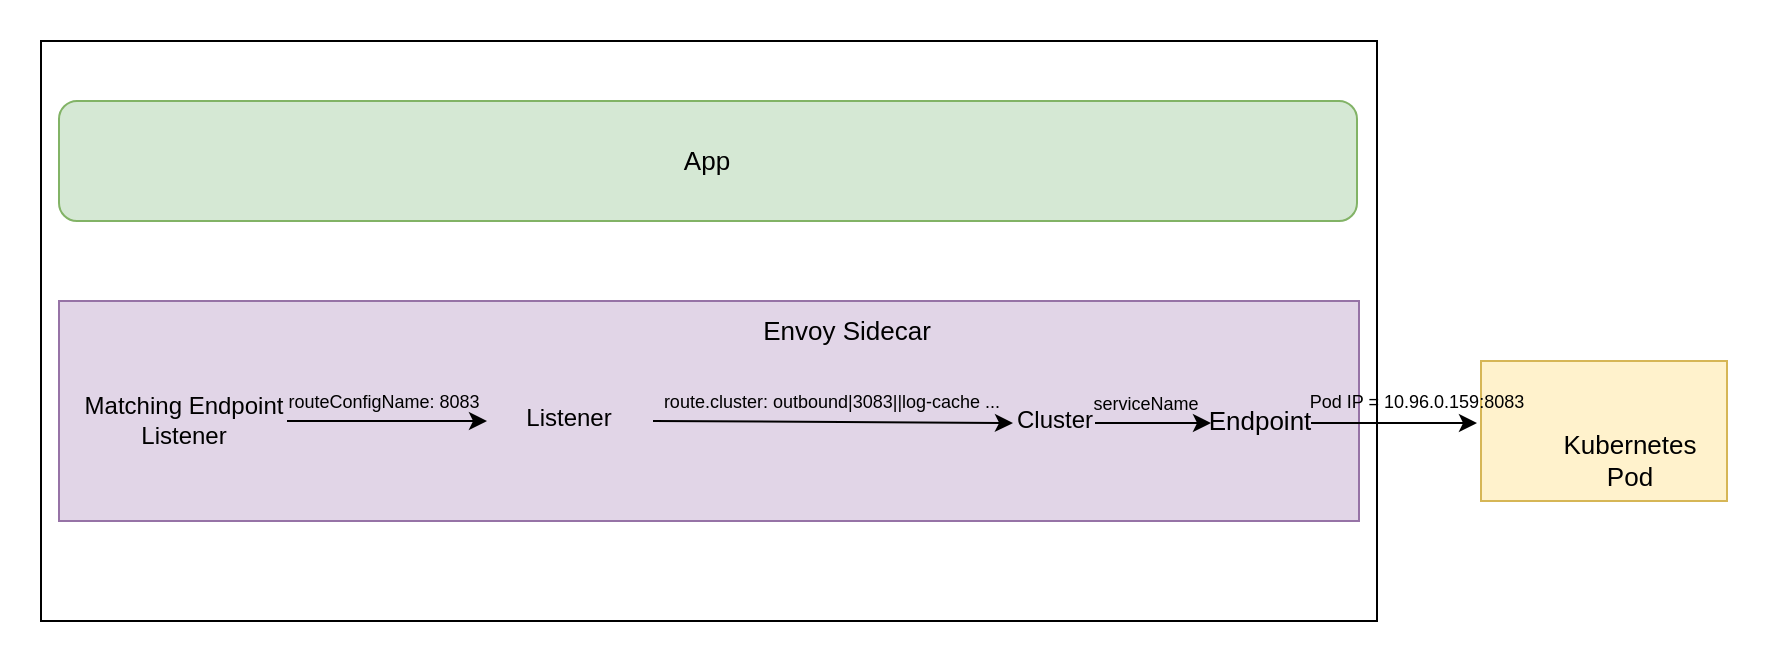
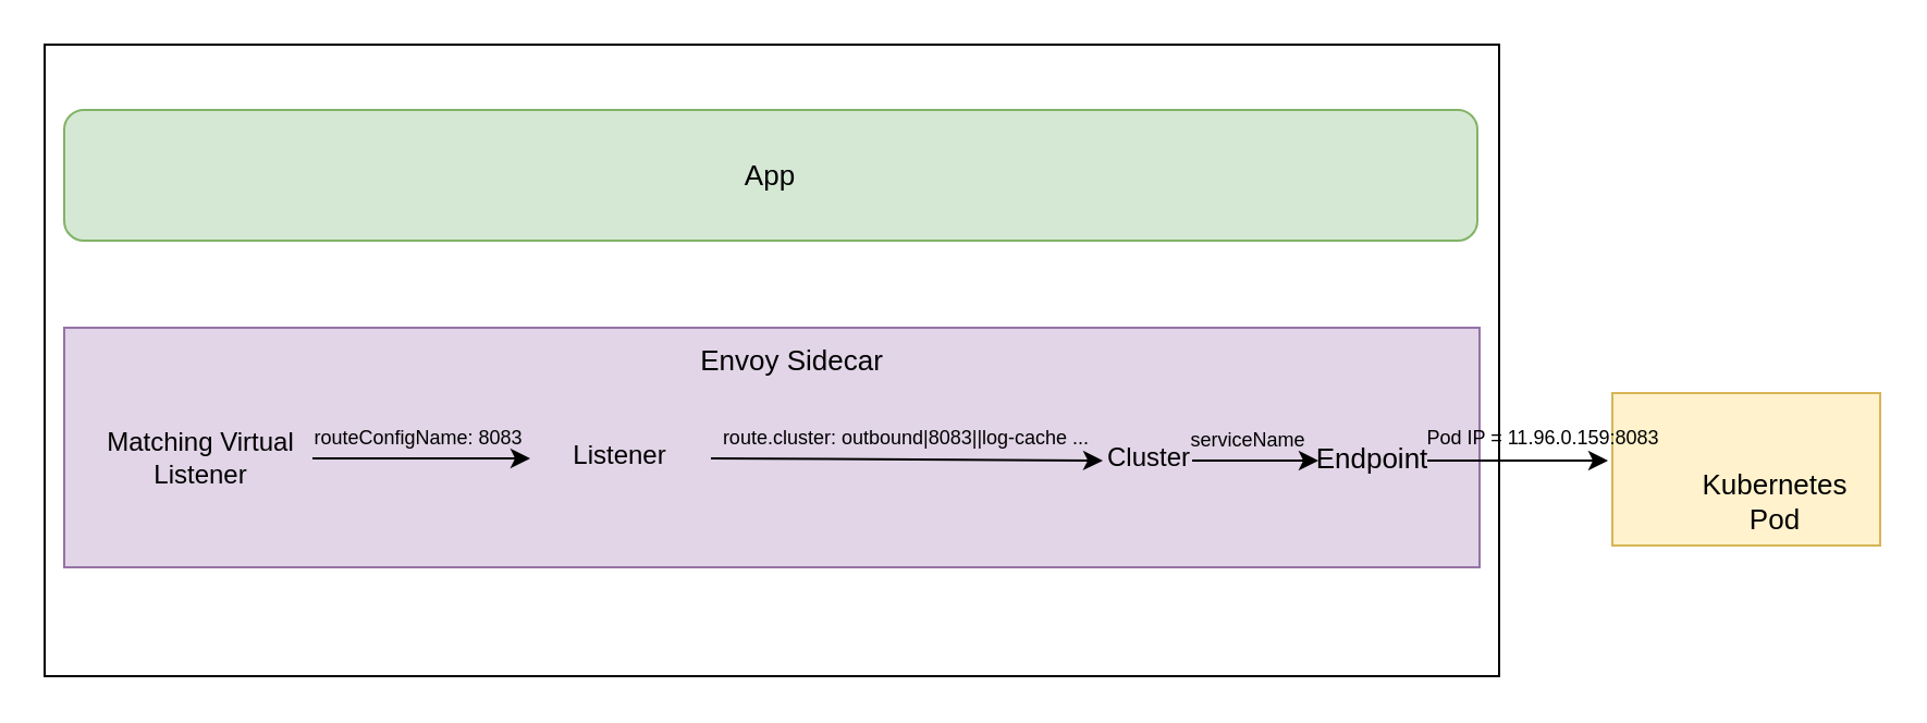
  <mxCell id="0" />
  <mxCell id="1" parent="0" />
  <mxCell id="2" value="" style="rounded=0;whiteSpace=wrap;html=1;fontSize=13;" vertex="1" parent="1"><mxGeometry x="20" y="20" width="668" height="290" as="geometry" /></mxCell>
  <mxCell id="3" value="" style="rounded=0;whiteSpace=wrap;html=1;fontSize=13;fillColor=#e1d5e7;strokeColor=#9673a6;" vertex="1" parent="1"><mxGeometry x="29" y="150" width="650" height="110" as="geometry" /></mxCell>
  <mxCell id="4" value="" style="rounded=0;whiteSpace=wrap;html=1;fontSize=13;fillColor=#fff2cc;strokeColor=#d6b656;" vertex="1" parent="1"><mxGeometry x="740" y="180" width="123" height="70" as="geometry" /></mxCell>
- <mxCell id="5" value="Matching Endpoint Listener" style="text;html=1;strokeColor=none;fillColor=none;align=center;verticalAlign=middle;whiteSpace=wrap;rounded=0;" vertex="1" parent="1"><mxGeometry x="27" y="160" width="130" height="100" as="geometry" /></mxCell>
+ <mxCell id="5" value="Matching Virtual Listener" style="text;html=1;strokeColor=none;fillColor=none;align=center;verticalAlign=middle;whiteSpace=wrap;rounded=0;" vertex="1" parent="1"><mxGeometry x="27" y="160" width="130" height="100" as="geometry" /></mxCell>
  <mxCell id="6" value="" style="endArrow=classic;html=1;" edge="1" parent="1"><mxGeometry width="50" height="50" relative="1" as="geometry"><mxPoint x="143" y="210" as="sourcePoint" /><mxPoint x="243" y="210" as="targetPoint" /></mxGeometry></mxCell>
  <mxCell id="7" value="Listener" style="text;html=1;align=center;verticalAlign=middle;resizable=0;points=[];autosize=1;" vertex="1" parent="1"><mxGeometry x="244" y="199" width="80" height="20" as="geometry" /></mxCell>
  <mxCell id="8" value="routeConfigName: 8083" style="text;html=1;strokeColor=none;fillColor=none;align=center;verticalAlign=middle;whiteSpace=wrap;rounded=0;fontSize=9;" vertex="1" parent="1"><mxGeometry x="142" y="190" width="100" height="21" as="geometry" /></mxCell>
  <mxCell id="9" value="" style="endArrow=classic;html=1;exitX=1.05;exitY=0.7;exitDx=0;exitDy=0;exitPerimeter=0;entryX=1;entryY=1;entryDx=0;entryDy=0;" edge="1" parent="1" target="12"><mxGeometry width="50" height="50" relative="1" as="geometry"><mxPoint x="326" y="210" as="sourcePoint" /><mxPoint x="445" y="209.5" as="targetPoint" /></mxGeometry></mxCell>
  <mxCell id="10" value="" style="edgeStyle=orthogonalEdgeStyle;rounded=0;orthogonalLoop=1;jettySize=auto;html=1;fontSize=13;" edge="1" parent="1"><mxGeometry relative="1" as="geometry"><mxPoint x="547" y="211" as="sourcePoint" /><mxPoint x="605" y="211" as="targetPoint" /></mxGeometry></mxCell>
  <mxCell id="11" value="Cluster" style="text;html=1;align=center;verticalAlign=middle;resizable=0;points=[];autosize=1;" vertex="1" parent="1"><mxGeometry x="502" y="200" width="50" height="20" as="geometry" /></mxCell>
- <mxCell id="12" value="route.cluster: outbound|3083||log-cache ..." style="text;html=1;strokeColor=none;fillColor=none;align=center;verticalAlign=middle;whiteSpace=wrap;rounded=0;fontSize=9;" vertex="1" parent="1"><mxGeometry x="326" y="190" width="180" height="21" as="geometry" /></mxCell>
+ <mxCell id="12" value="route.cluster: outbound|8083||log-cache ..." style="text;html=1;strokeColor=none;fillColor=none;align=center;verticalAlign=middle;whiteSpace=wrap;rounded=0;fontSize=9;" vertex="1" parent="1"><mxGeometry x="326" y="190" width="180" height="21" as="geometry" /></mxCell>
  <mxCell id="13" value="Kubernetes Pod" style="text;html=1;strokeColor=none;fillColor=none;align=center;verticalAlign=middle;whiteSpace=wrap;rounded=0;fontSize=13;" vertex="1" parent="1"><mxGeometry x="795" y="220" width="40" height="20" as="geometry" /></mxCell>
  <mxCell id="14" value="&lt;font style=&quot;font-size: 9px&quot;&gt;serviceName&lt;/font&gt;" style="text;html=1;strokeColor=none;fillColor=none;align=center;verticalAlign=middle;whiteSpace=wrap;rounded=0;fontSize=13;" vertex="1" parent="1"><mxGeometry x="553" y="175" width="40" height="50" as="geometry" /></mxCell>
- <mxCell id="15" value="&lt;font style=&quot;font-size: 9px&quot;&gt;Pod IP = 10.96.0.159:8083&lt;/font&gt;" style="text;html=1;strokeColor=none;fillColor=none;align=center;verticalAlign=middle;whiteSpace=wrap;rounded=0;fontSize=13;" vertex="1" parent="1"><mxGeometry x="649" y="189" width="119" height="20" as="geometry" /></mxCell>
- <mxCell id="16" value="Envoy Sidecar" style="text;html=1;strokeColor=none;fillColor=none;align=center;verticalAlign=middle;whiteSpace=wrap;rounded=0;fontSize=13;" vertex="1" parent="1"><mxGeometry x="367" y="155" width="113" height="20" as="geometry" /></mxCell>
+ <mxCell id="15" value="&lt;font style=&quot;font-size: 9px&quot;&gt;Pod IP = 11.96.0.159:8083&lt;/font&gt;" style="text;html=1;strokeColor=none;fillColor=none;align=center;verticalAlign=middle;whiteSpace=wrap;rounded=0;fontSize=13;" vertex="1" parent="1"><mxGeometry x="649" y="189" width="119" height="20" as="geometry" /></mxCell>
+ <mxCell id="16" value="Envoy Sidecar" style="text;html=1;strokeColor=none;fillColor=none;align=center;verticalAlign=middle;whiteSpace=wrap;rounded=0;fontSize=13;" vertex="1" parent="1"><mxGeometry x="307" y="155" width="113" height="20" as="geometry" /></mxCell>
  <mxCell id="17" value="" style="endArrow=classic;html=1;fontSize=13;" edge="1" parent="1"><mxGeometry width="50" height="50" relative="1" as="geometry"><mxPoint x="655" y="211" as="sourcePoint" /><mxPoint x="738" y="211" as="targetPoint" /></mxGeometry></mxCell>
  <mxCell id="18" value="Endpoint" style="text;html=1;strokeColor=none;fillColor=none;align=center;verticalAlign=middle;whiteSpace=wrap;rounded=0;fontSize=13;" vertex="1" parent="1"><mxGeometry x="610" y="200" width="40" height="20" as="geometry" /></mxCell>
  <mxCell id="19" value="App" style="whiteSpace=wrap;html=1;fontSize=13;fillColor=#d5e8d4;strokeColor=#82b366;rounded=1;" vertex="1" parent="1"><mxGeometry x="29" y="50" width="649" height="60" as="geometry" /></mxCell>
